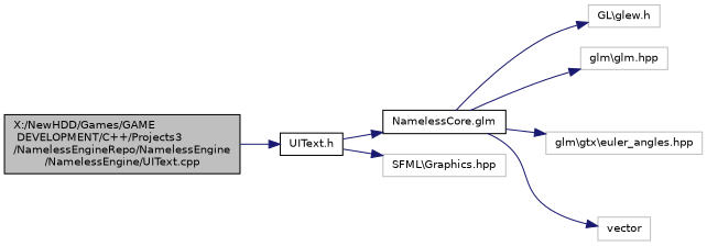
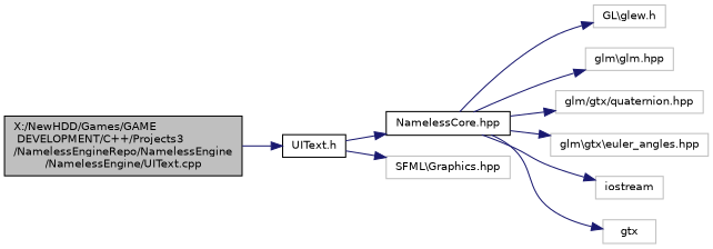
  digraph {
    rankdir=LR
    node [color=grey75 fillcolor=white fontname=Helvetica fontsize=10 shape=record style=filled]
    edge [color=midnightblue fontname=Helvetica fontsize=10 labelfontname=Helvetica labelfontsize=10 style=solid]
    n1 [color=black fillcolor=grey75 fontcolor=black height=0.2 label="X:/NewHDD/Games/GAME\l DEVELOPMENT/C++/Projects3\l/NamelessEngineRepo/NamelessEngine\l/NamelessEngine/UIText.cpp" width=0.4]
    n2 [color=black height=0.2 label="UIText.h" width=0.4]
-   n3 [color=black height=0.2 label="NamelessCore.glm" width=0.4]
+   n3 [color=black height=0.2 label="NamelessCore.hpp" width=0.4]
    n4 [height=0.2 label="SFML\\Graphics.hpp" width=0.4]
    n5 [height=0.2 label="GL\\glew.h" width=0.4]
    n6 [height=0.2 label="glm\\glm.hpp" width=0.4]
+   n7 [height=0.2 label="glm/gtx/quaternion.hpp" width=0.4]
    n8 [height=0.2 label="glm\\gtx\\euler_angles.hpp" width=0.4]
-   n10 [height=0.2 label=vector width=0.4]
+   n9 [height=0.2 label=iostream width=0.4]
+   n10 [height=0.2 label=gtx width=0.4]
    n1 -> n2
    n2 -> n3
    n2 -> n4
    n3 -> n5
    n3 -> n6
+   n3 -> n7
    n3 -> n8
+   n3 -> n9
    n3 -> n10
  }
